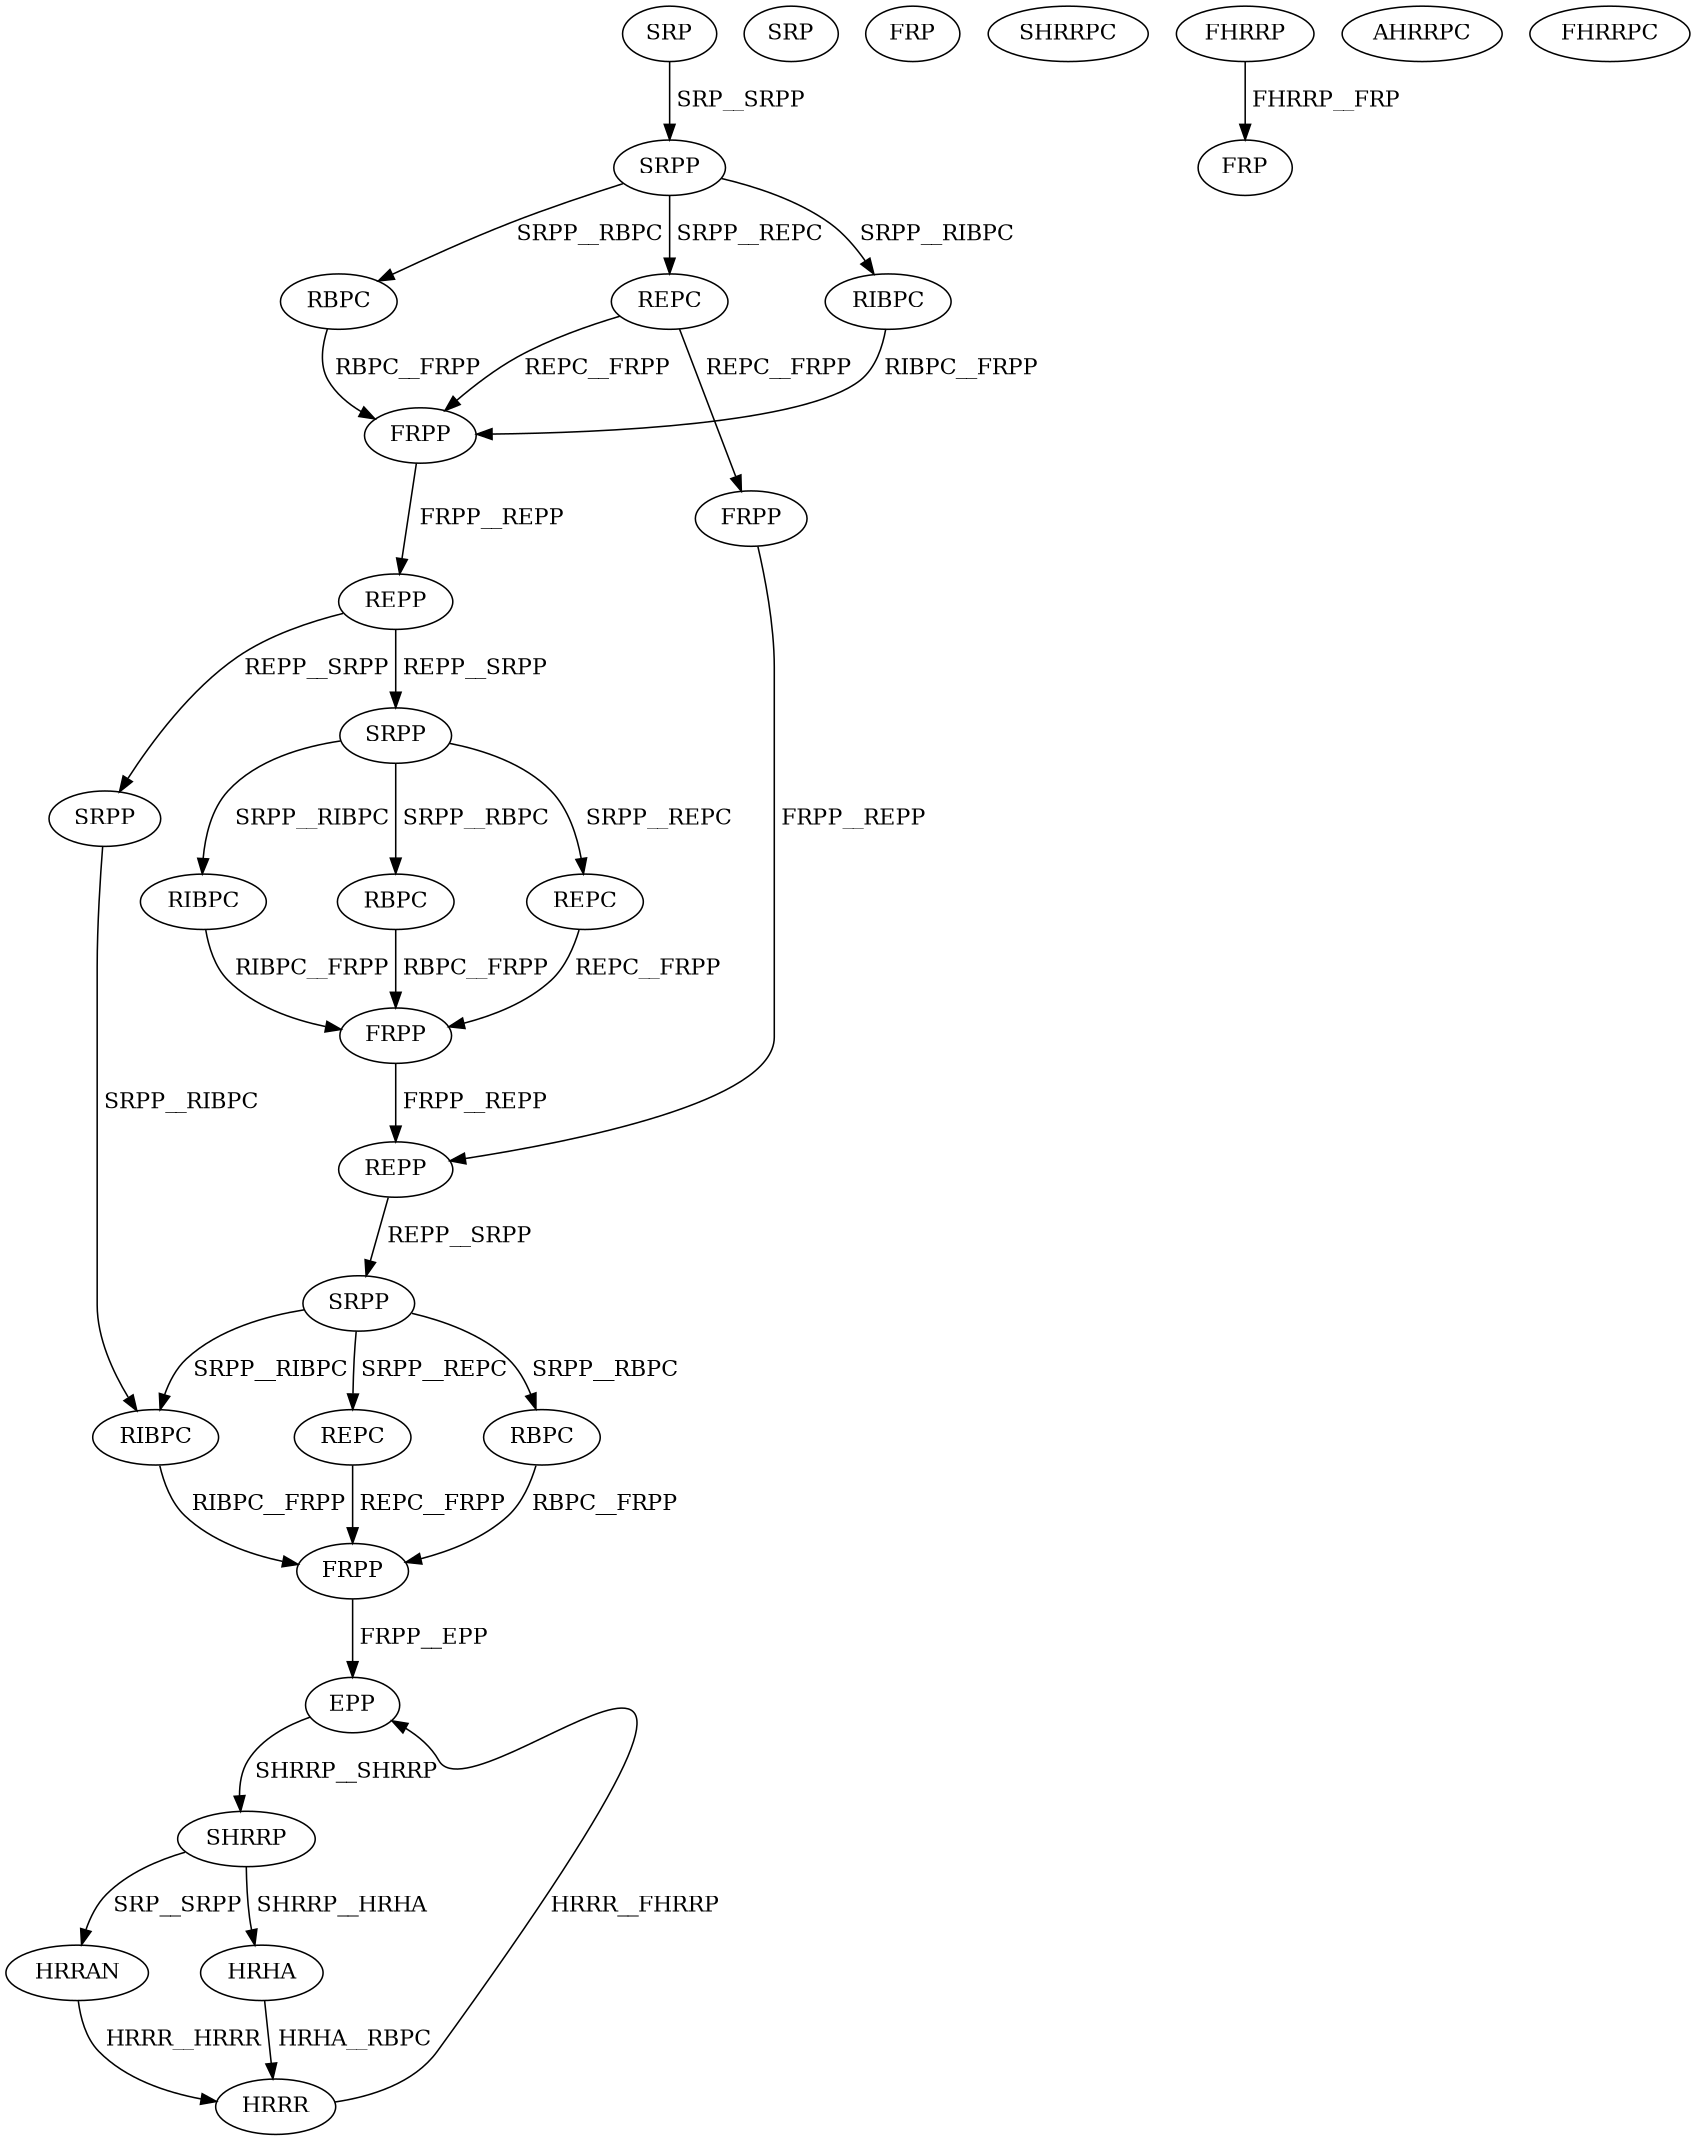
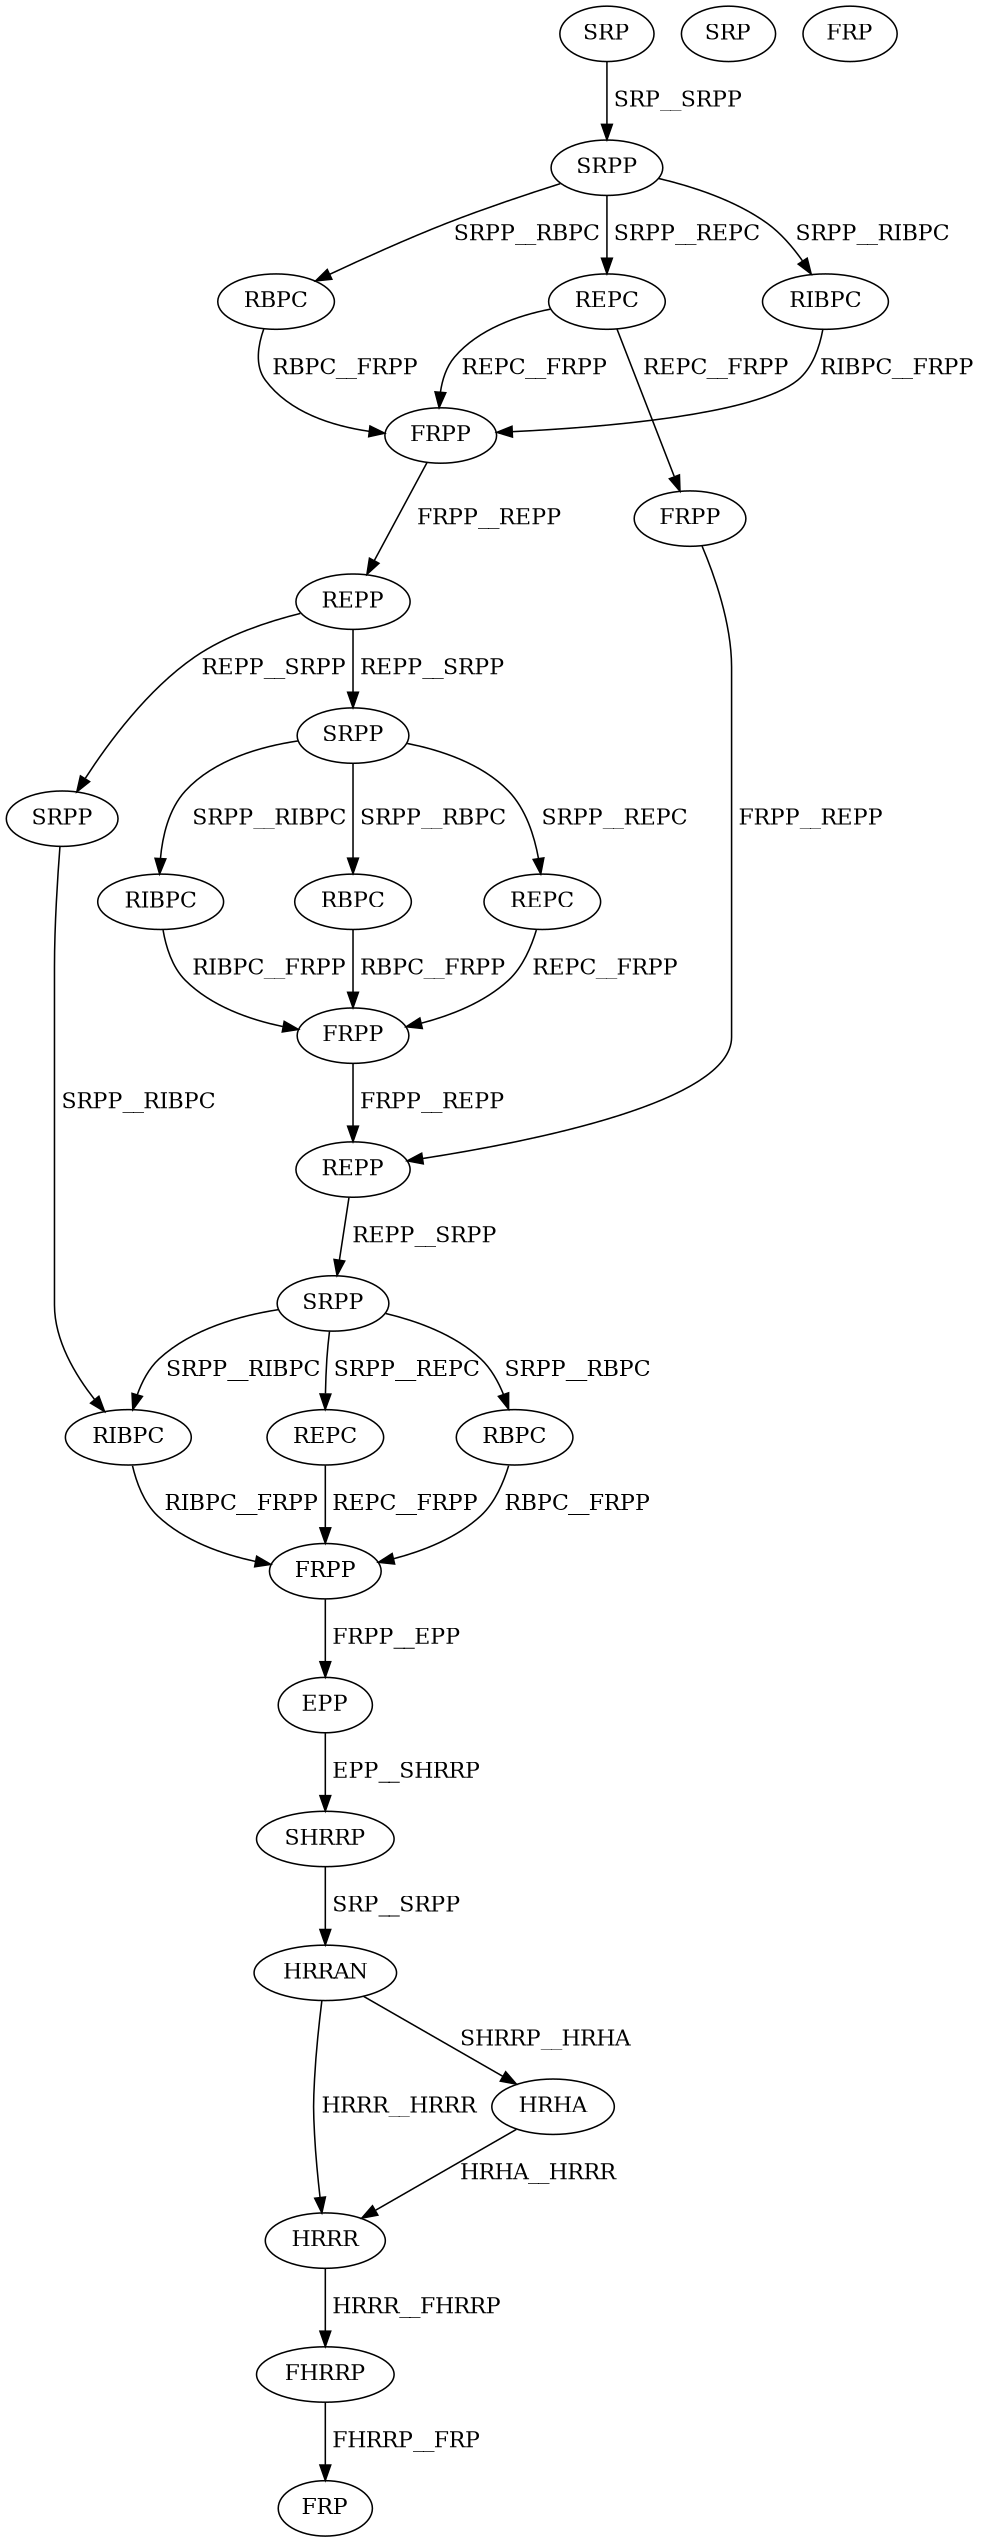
  digraph {
    node [color=black fontcolor=black]
    edge [color=black fontcolor=black]
    n1 [label=SRP]
    n2 [label=SRPP]
    n3 [label=RIBPC]
    n4 [label=RBPC]
    n5 [label=REPC]
    n6 [label=FRPP]
    n7 [label=FRPP]
    n8 [label=REPP]
    n9 [label=REPP]
    n10 [label=SRPP]
    n11 [label=SRPP]
    n12 [label=REPC]
    n13 [label=RIBPC]
    n14 [label=RBPC]
    n15 [label=RIBPC]
    n16 [label=FRPP]
    n17 [label=SRPP]
    n18 [label=FRPP]
    n19 [label=RBPC]
    n20 [label=REPC]
    n21 [label=EPP]
    n22 [label=SHRRP]
    n23 [label=HRRAN]
    n24 [label=HRHA]
    n25 [label=HRRR]
    n26 [label=SRP]
    n27 [label=FRP]
-   n28 [label=SHRRPC]
    n29 [label=FHRRP]
-   n30 [label=AHRRPC]
-   n31 [label=FHRRPC]
    n32 [label=FRP]
    n1 -> n2 [label=" SRP__SRPP"]
    n2 -> n3 [label=" SRPP__RIBPC"]
    n2 -> n4 [label=" SRPP__RBPC"]
    n2 -> n5 [label=" SRPP__REPC"]
    n3 -> n6 [label=" RIBPC__FRPP"]
    n4 -> n6 [label=" RBPC__FRPP"]
    n5 -> n6 [label=" REPC__FRPP"]
    n5 -> n7 [label=" REPC__FRPP"]
    n6 -> n8 [label=" FRPP__REPP"]
    n7 -> n9 [label=" FRPP__REPP"]
    n8 -> n10 [label=" REPP__SRPP"]
    n8 -> n11 [label=" REPP__SRPP"]
    n9 -> n17 [label=" REPP__SRPP"]
    n10 -> n12 [label=" SRPP__REPC"]
    n10 -> n13 [label=" SRPP__RIBPC"]
    n10 -> n14 [label=" SRPP__RBPC"]
    n11 -> n15 [label=" SRPP__RIBPC"]
    n12 -> n16 [label=" REPC__FRPP"]
    n13 -> n16 [label=" RIBPC__FRPP"]
    n14 -> n16 [label=" RBPC__FRPP"]
    n15 -> n18 [label=" RIBPC__FRPP"]
    n16 -> n9 [label=" FRPP__REPP"]
    n17 -> n15 [label=" SRPP__RIBPC"]
    n17 -> n19 [label=" SRPP__RBPC"]
    n17 -> n20 [label=" SRPP__REPC"]
    n18 -> n21 [label=" FRPP__EPP"]
    n19 -> n18 [label=" RBPC__FRPP"]
    n20 -> n18 [label=" REPC__FRPP"]
-   n21 -> n22 [label=" SHRRP__SHRRP"]
+   n21 -> n22 [label=" EPP__SHRRP"]
    n22 -> n23 [label=" SRP__SRPP"]
-   n22 -> n24 [label=" SHRRP__HRHA"]
+   n23 -> n24 [label=" SHRRP__HRHA"]
    n23 -> n25 [label=" HRRR__HRRR"]
-   n24 -> n25 [label=" HRHA__RBPC"]
-   n25 -> n21 [label=" HRRR__FHRRP"]
+   n24 -> n25 [label=" HRHA__HRRR"]
+   n25 -> n29 [label=" HRRR__FHRRP"]
    n29 -> n32 [label=" FHRRP__FRP"]
  }
